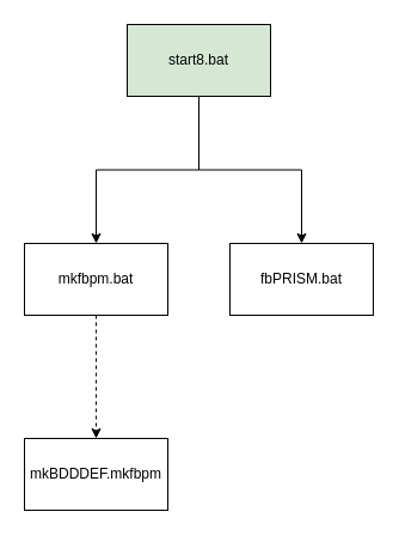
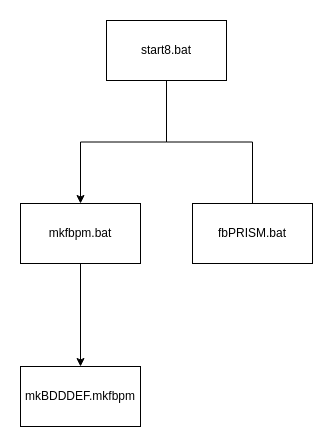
  <mxCell id="0" />
  <mxCell id="1" parent="0" />
- <mxCell id="2" value="" style="edgeStyle=orthogonalEdgeStyle;rounded=0;orthogonalLoop=1;jettySize=auto;html=1;" edge="1" parent="1" source="4" target="7"><mxGeometry relative="1" as="geometry" /></mxCell>
+ <mxCell id="2" value="" style="edgeStyle=orthogonalEdgeStyle;rounded=0;orthogonalLoop=1;jettySize=auto;html=1;endArrow=none;" edge="1" parent="1" source="4" target="7"><mxGeometry relative="1" as="geometry" /></mxCell>
  <mxCell id="3" style="edgeStyle=orthogonalEdgeStyle;rounded=0;orthogonalLoop=1;jettySize=auto;html=1;" edge="1" parent="1" source="4" target="6"><mxGeometry relative="1" as="geometry" /></mxCell>
- <mxCell id="4" value="start8.bat" style="rounded=0;whiteSpace=wrap;html=1;fillColor=#d5e8d4;" vertex="1" parent="1"><mxGeometry x="106" y="20" width="120" height="60" as="geometry" /></mxCell>
- <mxCell id="5" value="" style="edgeStyle=orthogonalEdgeStyle;rounded=0;orthogonalLoop=1;jettySize=auto;html=1;dashed=1;" edge="1" parent="1" source="6" target="8"><mxGeometry relative="1" as="geometry" /></mxCell>
+ <mxCell id="4" value="start8.bat" style="rounded=0;whiteSpace=wrap;html=1;" vertex="1" parent="1"><mxGeometry x="106" y="20" width="120" height="60" as="geometry" /></mxCell>
+ <mxCell id="5" value="" style="edgeStyle=orthogonalEdgeStyle;rounded=0;orthogonalLoop=1;jettySize=auto;html=1;" edge="1" parent="1" source="6" target="8"><mxGeometry relative="1" as="geometry" /></mxCell>
  <mxCell id="6" value="mkfbpm.bat" style="rounded=0;whiteSpace=wrap;html=1;" vertex="1" parent="1"><mxGeometry x="20" y="203" width="120" height="60" as="geometry" /></mxCell>
  <mxCell id="7" value="fbPRISM.bat" style="rounded=0;whiteSpace=wrap;html=1;" vertex="1" parent="1"><mxGeometry x="192" y="203" width="120" height="60" as="geometry" /></mxCell>
  <mxCell id="8" value="mkBDDDEF.mkfbpm" style="rounded=0;whiteSpace=wrap;html=1;" vertex="1" parent="1"><mxGeometry x="20" y="366" width="120" height="60" as="geometry" /></mxCell>
